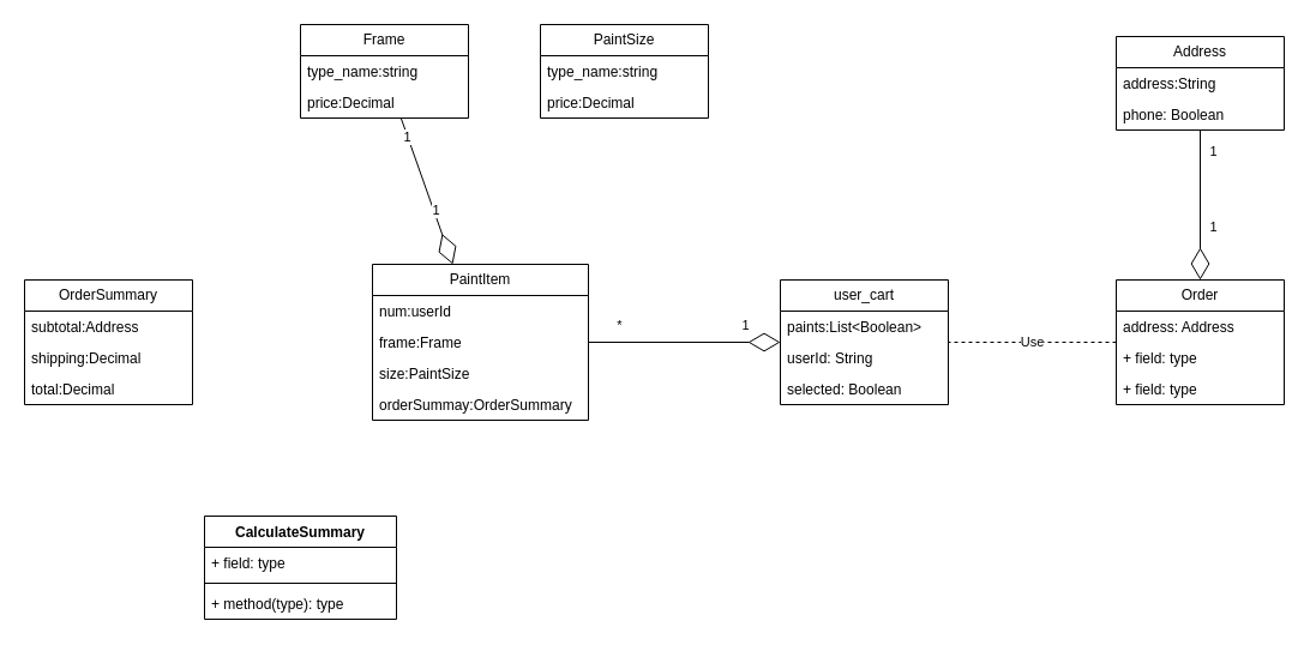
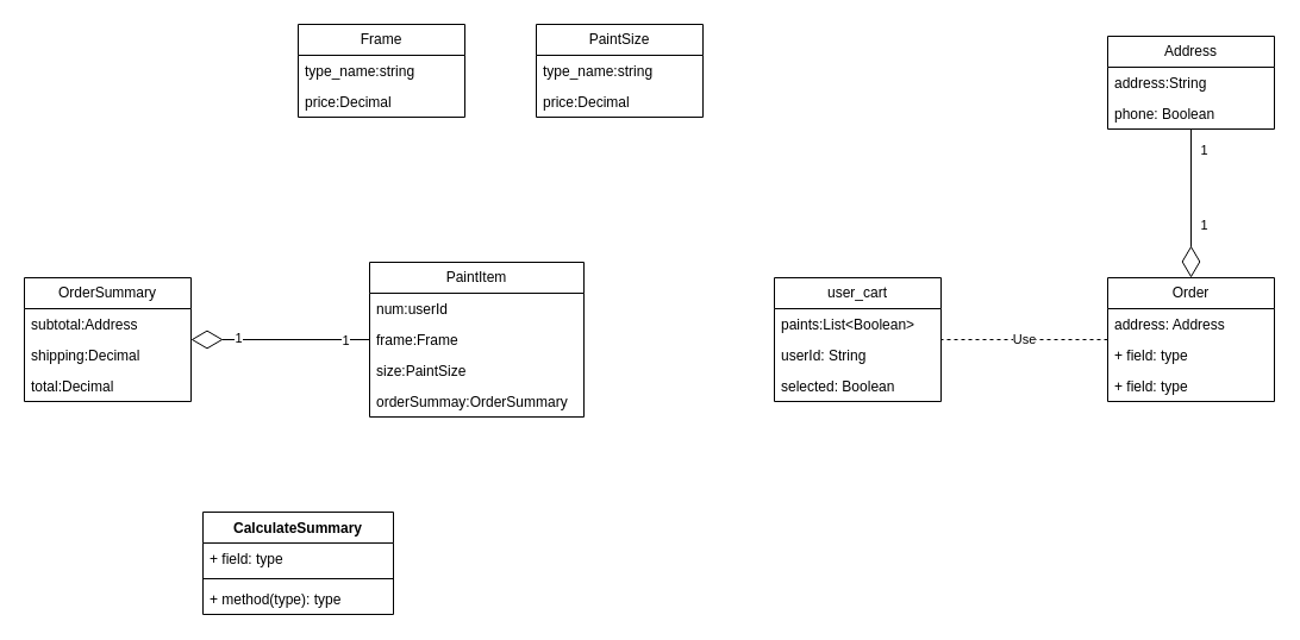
  <mxCell id="0" />
  <mxCell id="1" parent="0" />
  <mxCell id="2" value="Frame" style="swimlane;fontStyle=0;childLayout=stackLayout;horizontal=1;startSize=26;fillColor=none;horizontalStack=0;resizeParent=1;resizeParentMax=0;resizeLast=0;collapsible=1;marginBottom=0;whiteSpace=wrap;html=1;" vertex="1" parent="1"><mxGeometry x="250" y="20" width="140" height="78" as="geometry" /></mxCell>
  <mxCell id="3" value="type_name:string" style="text;strokeColor=none;fillColor=none;align=left;verticalAlign=top;spacingLeft=4;spacingRight=4;overflow=hidden;rotatable=0;points=[[0,0.5],[1,0.5]];portConstraint=eastwest;whiteSpace=wrap;html=1;" vertex="1" parent="2"><mxGeometry y="26" width="140" height="26" as="geometry" /></mxCell>
  <mxCell id="4" value="price:Decimal" style="text;strokeColor=none;fillColor=none;align=left;verticalAlign=top;spacingLeft=4;spacingRight=4;overflow=hidden;rotatable=0;points=[[0,0.5],[1,0.5]];portConstraint=eastwest;whiteSpace=wrap;html=1;" vertex="1" parent="2"><mxGeometry y="52" width="140" height="26" as="geometry" /></mxCell>
  <mxCell id="5" value="PaintSize" style="swimlane;fontStyle=0;childLayout=stackLayout;horizontal=1;startSize=26;fillColor=none;horizontalStack=0;resizeParent=1;resizeParentMax=0;resizeLast=0;collapsible=1;marginBottom=0;whiteSpace=wrap;html=1;" vertex="1" parent="1"><mxGeometry x="450" y="20" width="140" height="78" as="geometry" /></mxCell>
  <mxCell id="6" value="type_name:string" style="text;strokeColor=none;fillColor=none;align=left;verticalAlign=top;spacingLeft=4;spacingRight=4;overflow=hidden;rotatable=0;points=[[0,0.5],[1,0.5]];portConstraint=eastwest;whiteSpace=wrap;html=1;" vertex="1" parent="5"><mxGeometry y="26" width="140" height="26" as="geometry" /></mxCell>
  <mxCell id="7" value="price:Decimal" style="text;strokeColor=none;fillColor=none;align=left;verticalAlign=top;spacingLeft=4;spacingRight=4;overflow=hidden;rotatable=0;points=[[0,0.5],[1,0.5]];portConstraint=eastwest;whiteSpace=wrap;html=1;" vertex="1" parent="5"><mxGeometry y="52" width="140" height="26" as="geometry" /></mxCell>
  <mxCell id="8" value="PaintItem" style="swimlane;fontStyle=0;childLayout=stackLayout;horizontal=1;startSize=26;fillColor=none;horizontalStack=0;resizeParent=1;resizeParentMax=0;resizeLast=0;collapsible=1;marginBottom=0;whiteSpace=wrap;html=1;" vertex="1" parent="1"><mxGeometry x="310" y="220" width="180" height="130" as="geometry" /></mxCell>
  <mxCell id="9" value="num:userId" style="text;strokeColor=none;fillColor=none;align=left;verticalAlign=top;spacingLeft=4;spacingRight=4;overflow=hidden;rotatable=0;points=[[0,0.5],[1,0.5]];portConstraint=eastwest;whiteSpace=wrap;html=1;" vertex="1" parent="8"><mxGeometry y="26" width="180" height="26" as="geometry" /></mxCell>
  <mxCell id="10" value="frame:Frame" style="text;strokeColor=none;fillColor=none;align=left;verticalAlign=top;spacingLeft=4;spacingRight=4;overflow=hidden;rotatable=0;points=[[0,0.5],[1,0.5]];portConstraint=eastwest;whiteSpace=wrap;html=1;" vertex="1" parent="8"><mxGeometry y="52" width="180" height="26" as="geometry" /></mxCell>
  <mxCell id="11" value="size:PaintSize" style="text;strokeColor=none;fillColor=none;align=left;verticalAlign=top;spacingLeft=4;spacingRight=4;overflow=hidden;rotatable=0;points=[[0,0.5],[1,0.5]];portConstraint=eastwest;whiteSpace=wrap;html=1;" vertex="1" parent="8"><mxGeometry y="78" width="180" height="26" as="geometry" /></mxCell>
  <mxCell id="12" value="orderSummay:OrderSummary" style="text;strokeColor=none;fillColor=none;align=left;verticalAlign=top;spacingLeft=4;spacingRight=4;overflow=hidden;rotatable=0;points=[[0,0.5],[1,0.5]];portConstraint=eastwest;whiteSpace=wrap;html=1;" vertex="1" parent="8"><mxGeometry y="104" width="180" height="26" as="geometry" /></mxCell>
  <mxCell id="13" value="user_cart" style="swimlane;fontStyle=0;childLayout=stackLayout;horizontal=1;startSize=26;fillColor=none;horizontalStack=0;resizeParent=1;resizeParentMax=0;resizeLast=0;collapsible=1;marginBottom=0;whiteSpace=wrap;html=1;" vertex="1" parent="1"><mxGeometry x="650" y="233" width="140" height="104" as="geometry" /></mxCell>
  <mxCell id="14" value="paints:List&amp;lt;Boolean&amp;gt;" style="text;strokeColor=none;fillColor=none;align=left;verticalAlign=top;spacingLeft=4;spacingRight=4;overflow=hidden;rotatable=0;points=[[0,0.5],[1,0.5]];portConstraint=eastwest;whiteSpace=wrap;html=1;" vertex="1" parent="13"><mxGeometry y="26" width="140" height="26" as="geometry" /></mxCell>
  <mxCell id="15" value="userId: String" style="text;strokeColor=none;fillColor=none;align=left;verticalAlign=top;spacingLeft=4;spacingRight=4;overflow=hidden;rotatable=0;points=[[0,0.5],[1,0.5]];portConstraint=eastwest;whiteSpace=wrap;html=1;" vertex="1" parent="13"><mxGeometry y="52" width="140" height="26" as="geometry" /></mxCell>
  <mxCell id="16" value="selected: Boolean" style="text;strokeColor=none;fillColor=none;align=left;verticalAlign=top;spacingLeft=4;spacingRight=4;overflow=hidden;rotatable=0;points=[[0,0.5],[1,0.5]];portConstraint=eastwest;whiteSpace=wrap;html=1;" vertex="1" parent="13"><mxGeometry y="78" width="140" height="26" as="geometry" /></mxCell>
- <mxCell id="17" value="" style="endArrow=diamondThin;endFill=0;endSize=24;html=1;rounded=0;" edge="1" parent="1" source="2" target="8"><mxGeometry width="160" relative="1" as="geometry"><mxPoint x="400" y="430" as="sourcePoint" /><mxPoint x="560" y="430" as="targetPoint" /></mxGeometry></mxCell>
- <mxCell id="18" value="1" style="edgeLabel;html=1;align=center;verticalAlign=middle;resizable=0;points=[];" vertex="1" connectable="0" parent="17"><mxGeometry x="-0.76" y="-1" relative="1" as="geometry"><mxPoint as="offset" /></mxGeometry></mxCell>
- <mxCell id="19" value="1" style="edgeLabel;html=1;align=center;verticalAlign=middle;resizable=0;points=[];" vertex="1" connectable="0" parent="17"><mxGeometry x="0.267" y="1" relative="1" as="geometry"><mxPoint as="offset" /></mxGeometry></mxCell>
- <mxCell id="20" value="" style="endArrow=diamondThin;endFill=0;endSize=24;html=1;rounded=0;" edge="1" parent="1" source="8" target="13"><mxGeometry width="160" relative="1" as="geometry"><mxPoint x="690" y="410" as="sourcePoint" /><mxPoint x="850" y="410" as="targetPoint" /></mxGeometry></mxCell>
- <mxCell id="21" value="*" style="edgeLabel;html=1;align=center;verticalAlign=middle;resizable=0;points=[];" vertex="1" connectable="0" parent="20"><mxGeometry x="-0.688" y="-2" relative="1" as="geometry"><mxPoint y="-17" as="offset" /></mxGeometry></mxCell>
- <mxCell id="22" value="1" style="edgeLabel;html=1;align=center;verticalAlign=middle;resizable=0;points=[];" vertex="1" connectable="0" parent="20"><mxGeometry x="0.562" y="-4" relative="1" as="geometry"><mxPoint x="5" y="-19" as="offset" /></mxGeometry></mxCell>
  <mxCell id="23" value="CalculateSummary" style="swimlane;fontStyle=1;align=center;verticalAlign=top;childLayout=stackLayout;horizontal=1;startSize=26;horizontalStack=0;resizeParent=1;resizeParentMax=0;resizeLast=0;collapsible=1;marginBottom=0;whiteSpace=wrap;html=1;" vertex="1" parent="1"><mxGeometry x="170" y="430" width="160" height="86" as="geometry" /></mxCell>
  <mxCell id="24" value="+ field: type" style="text;strokeColor=none;fillColor=none;align=left;verticalAlign=top;spacingLeft=4;spacingRight=4;overflow=hidden;rotatable=0;points=[[0,0.5],[1,0.5]];portConstraint=eastwest;whiteSpace=wrap;html=1;" vertex="1" parent="23"><mxGeometry y="26" width="160" height="26" as="geometry" /></mxCell>
  <mxCell id="25" value="" style="line;strokeWidth=1;fillColor=none;align=left;verticalAlign=middle;spacingTop=-1;spacingLeft=3;spacingRight=3;rotatable=0;labelPosition=right;points=[];portConstraint=eastwest;strokeColor=inherit;" vertex="1" parent="23"><mxGeometry y="52" width="160" height="8" as="geometry" /></mxCell>
  <mxCell id="26" value="+ method(type): type" style="text;strokeColor=none;fillColor=none;align=left;verticalAlign=top;spacingLeft=4;spacingRight=4;overflow=hidden;rotatable=0;points=[[0,0.5],[1,0.5]];portConstraint=eastwest;whiteSpace=wrap;html=1;" vertex="1" parent="23"><mxGeometry y="60" width="160" height="26" as="geometry" /></mxCell>
  <mxCell id="27" value="OrderSummary" style="swimlane;fontStyle=0;childLayout=stackLayout;horizontal=1;startSize=26;fillColor=none;horizontalStack=0;resizeParent=1;resizeParentMax=0;resizeLast=0;collapsible=1;marginBottom=0;whiteSpace=wrap;html=1;" vertex="1" parent="1"><mxGeometry x="20" y="233" width="140" height="104" as="geometry" /></mxCell>
  <mxCell id="28" value="subtotal:Address" style="text;strokeColor=none;fillColor=none;align=left;verticalAlign=top;spacingLeft=4;spacingRight=4;overflow=hidden;rotatable=0;points=[[0,0.5],[1,0.5]];portConstraint=eastwest;whiteSpace=wrap;html=1;" vertex="1" parent="27"><mxGeometry y="26" width="140" height="26" as="geometry" /></mxCell>
  <mxCell id="29" value="shipping:Decimal" style="text;strokeColor=none;fillColor=none;align=left;verticalAlign=top;spacingLeft=4;spacingRight=4;overflow=hidden;rotatable=0;points=[[0,0.5],[1,0.5]];portConstraint=eastwest;whiteSpace=wrap;html=1;" vertex="1" parent="27"><mxGeometry y="52" width="140" height="26" as="geometry" /></mxCell>
  <mxCell id="30" value="total:Decimal" style="text;strokeColor=none;fillColor=none;align=left;verticalAlign=top;spacingLeft=4;spacingRight=4;overflow=hidden;rotatable=0;points=[[0,0.5],[1,0.5]];portConstraint=eastwest;whiteSpace=wrap;html=1;" vertex="1" parent="27"><mxGeometry y="78" width="140" height="26" as="geometry" /></mxCell>
+ <mxCell id="31" value="" style="endArrow=diamondThin;endFill=0;endSize=24;html=1;rounded=0;" edge="1" parent="1" source="8" target="27"><mxGeometry width="160" relative="1" as="geometry"><mxPoint x="240" y="430" as="sourcePoint" /><mxPoint x="400" y="430" as="targetPoint" /></mxGeometry></mxCell>
+ <mxCell id="32" value="1" style="edgeLabel;html=1;align=center;verticalAlign=middle;resizable=0;points=[];" vertex="1" connectable="0" parent="31"><mxGeometry x="0.48" y="-2" relative="1" as="geometry"><mxPoint as="offset" /></mxGeometry></mxCell>
+ <mxCell id="33" value="1" style="edgeLabel;html=1;align=center;verticalAlign=middle;resizable=0;points=[];" vertex="1" connectable="0" parent="31"><mxGeometry x="-0.72" relative="1" as="geometry"><mxPoint as="offset" /></mxGeometry></mxCell>
  <mxCell id="34" value="Address" style="swimlane;fontStyle=0;childLayout=stackLayout;horizontal=1;startSize=26;fillColor=none;horizontalStack=0;resizeParent=1;resizeParentMax=0;resizeLast=0;collapsible=1;marginBottom=0;whiteSpace=wrap;html=1;" vertex="1" parent="1"><mxGeometry x="930" y="30" width="140" height="78" as="geometry" /></mxCell>
  <mxCell id="35" value="address:String" style="text;strokeColor=none;fillColor=none;align=left;verticalAlign=top;spacingLeft=4;spacingRight=4;overflow=hidden;rotatable=0;points=[[0,0.5],[1,0.5]];portConstraint=eastwest;whiteSpace=wrap;html=1;" vertex="1" parent="34"><mxGeometry y="26" width="140" height="26" as="geometry" /></mxCell>
  <mxCell id="36" value="phone: Boolean" style="text;strokeColor=none;fillColor=none;align=left;verticalAlign=top;spacingLeft=4;spacingRight=4;overflow=hidden;rotatable=0;points=[[0,0.5],[1,0.5]];portConstraint=eastwest;whiteSpace=wrap;html=1;" vertex="1" parent="34"><mxGeometry y="52" width="140" height="26" as="geometry" /></mxCell>
  <mxCell id="37" value="" style="endArrow=diamondThin;endFill=0;endSize=24;html=1;rounded=0;" edge="1" parent="1" source="34" target="40"><mxGeometry width="160" relative="1" as="geometry"><mxPoint x="860" y="210" as="sourcePoint" /><mxPoint x="1020" y="210" as="targetPoint" /></mxGeometry></mxCell>
  <mxCell id="38" value="1" style="edgeLabel;html=1;align=center;verticalAlign=middle;resizable=0;points=[];" vertex="1" connectable="0" parent="37"><mxGeometry x="-0.733" y="1" relative="1" as="geometry"><mxPoint x="9" as="offset" /></mxGeometry></mxCell>
  <mxCell id="39" value="1" style="edgeLabel;html=1;align=center;verticalAlign=middle;resizable=0;points=[];" vertex="1" connectable="0" parent="37"><mxGeometry x="0.274" y="5" relative="1" as="geometry"><mxPoint x="5" as="offset" /></mxGeometry></mxCell>
  <mxCell id="40" value="Order" style="swimlane;fontStyle=0;childLayout=stackLayout;horizontal=1;startSize=26;fillColor=none;horizontalStack=0;resizeParent=1;resizeParentMax=0;resizeLast=0;collapsible=1;marginBottom=0;whiteSpace=wrap;html=1;" vertex="1" parent="1"><mxGeometry x="930" y="233" width="140" height="104" as="geometry" /></mxCell>
  <mxCell id="41" value="address: Address" style="text;strokeColor=none;fillColor=none;align=left;verticalAlign=top;spacingLeft=4;spacingRight=4;overflow=hidden;rotatable=0;points=[[0,0.5],[1,0.5]];portConstraint=eastwest;whiteSpace=wrap;html=1;" vertex="1" parent="40"><mxGeometry y="26" width="140" height="26" as="geometry" /></mxCell>
  <mxCell id="42" value="+ field: type" style="text;strokeColor=none;fillColor=none;align=left;verticalAlign=top;spacingLeft=4;spacingRight=4;overflow=hidden;rotatable=0;points=[[0,0.5],[1,0.5]];portConstraint=eastwest;whiteSpace=wrap;html=1;" vertex="1" parent="40"><mxGeometry y="52" width="140" height="26" as="geometry" /></mxCell>
  <mxCell id="43" value="+ field: type" style="text;strokeColor=none;fillColor=none;align=left;verticalAlign=top;spacingLeft=4;spacingRight=4;overflow=hidden;rotatable=0;points=[[0,0.5],[1,0.5]];portConstraint=eastwest;whiteSpace=wrap;html=1;" vertex="1" parent="40"><mxGeometry y="78" width="140" height="26" as="geometry" /></mxCell>
  <mxCell id="44" value="Use" style="endArrow=none;endSize=12;dashed=1;html=1;rounded=0;" edge="1" parent="1" source="40" target="13"><mxGeometry width="160" relative="1" as="geometry"><mxPoint x="990" y="390" as="sourcePoint" /><mxPoint x="1150" y="390" as="targetPoint" /></mxGeometry></mxCell>
